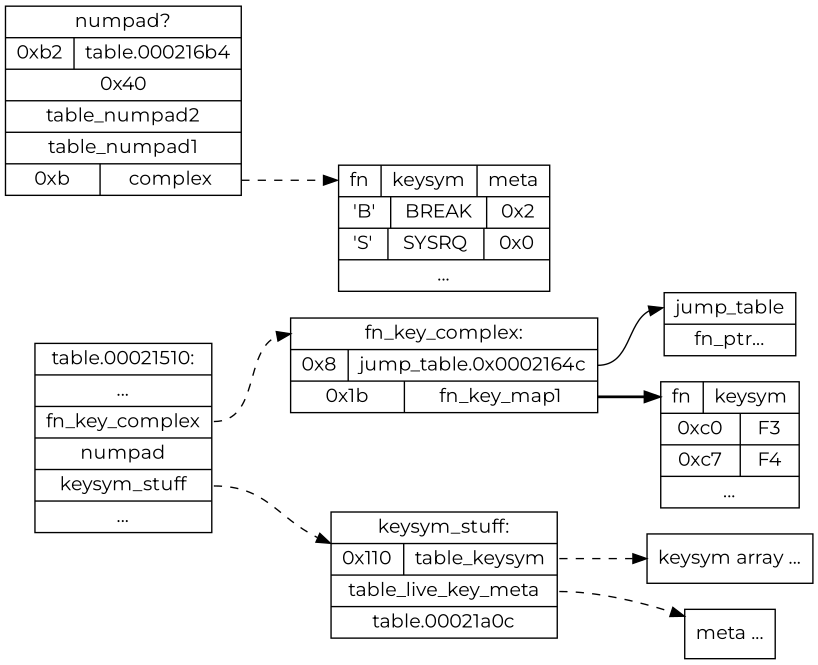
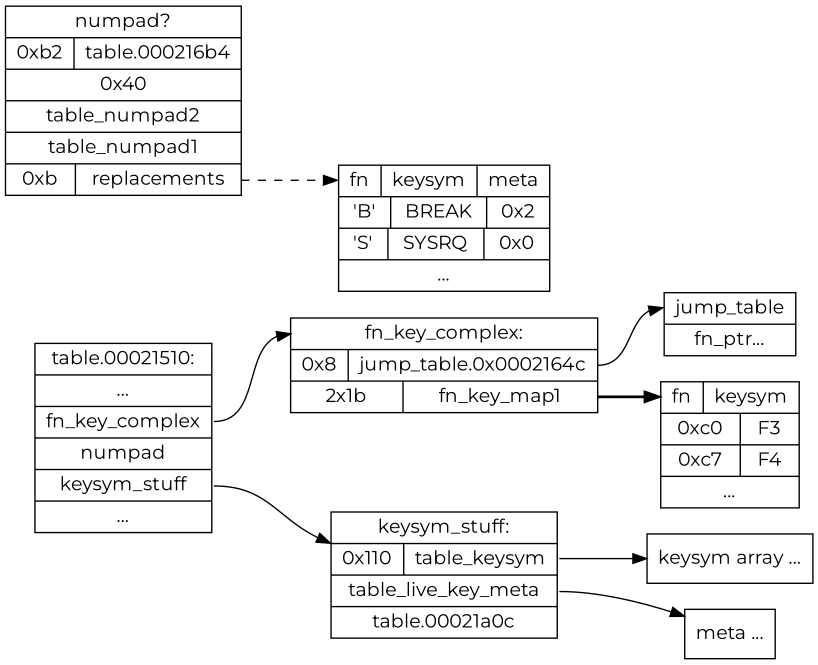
  digraph {
    fontname=Montserrat
    rankdir=LR
    node [fontname=Montserrat shape=record]
    edge [fontname=Montserrat headport=p0 style=dashed tailport=p1]
    n1 [label="table.00021510: |... |<p1>fn_key_complex |<p2>numpad |<p3>keysym_stuff |..."]
-   n2 [label="<p0>fn_key_complex: | { 0x8 | <p1>jump_table.0x0002164c } | { 0x1b | <p2>fn_key_map1 }"]
+   n2 [label="<p0>fn_key_complex: | { 0x8 | <p1>jump_table.0x0002164c } | { 2x1b | <p2>fn_key_map1 }"]
    n3 [label="keysym_stuff: |{ 0x110 |<p1> table_keysym} |<p2> table_live_key_meta |<p3> table.00021a0c"]
    n4 [label="<p0>jump_table | fn_ptr..."]
    n5 [label="{<p0>fn|keysym}|{0xc0|F3}|{0xc7|F4}|..."]
-   n6 [label="<p0>numpad? |{0xb2 |table.000216b4} |0x40 |table_numpad2 |table_numpad1 |{0xb |<p4>complex}"]
+   n6 [label="<p0>numpad? |{0xb2 |table.000216b4} |0x40 |table_numpad2 |table_numpad1 |{0xb |<p4>replacements}"]
    n7 [label="{<p0>fn |keysym |meta}|{'B'|BREAK|0x2}|{'S'|SYSRQ|0x0}|..."]
    n8 [label="<p0>keysym array ..."]
    n9 [label="meta ..."]
-   n1 -> n2
-   n1 -> n3 [tailport=p3]
+   n1 -> n2 [style=solid]
+   n1 -> n3 [style=solid tailport=p3]
    n2 -> n4 [style=solid]
    n2 -> n5 [style=bold tailport=p2]
-   n3 -> n8
-   n3 -> n9 [tailport=p2]
+   n3 -> n8 [style=solid]
+   n3 -> n9 [style=solid tailport=p2]
    n6 -> n7 [tailport=p4]
  }
